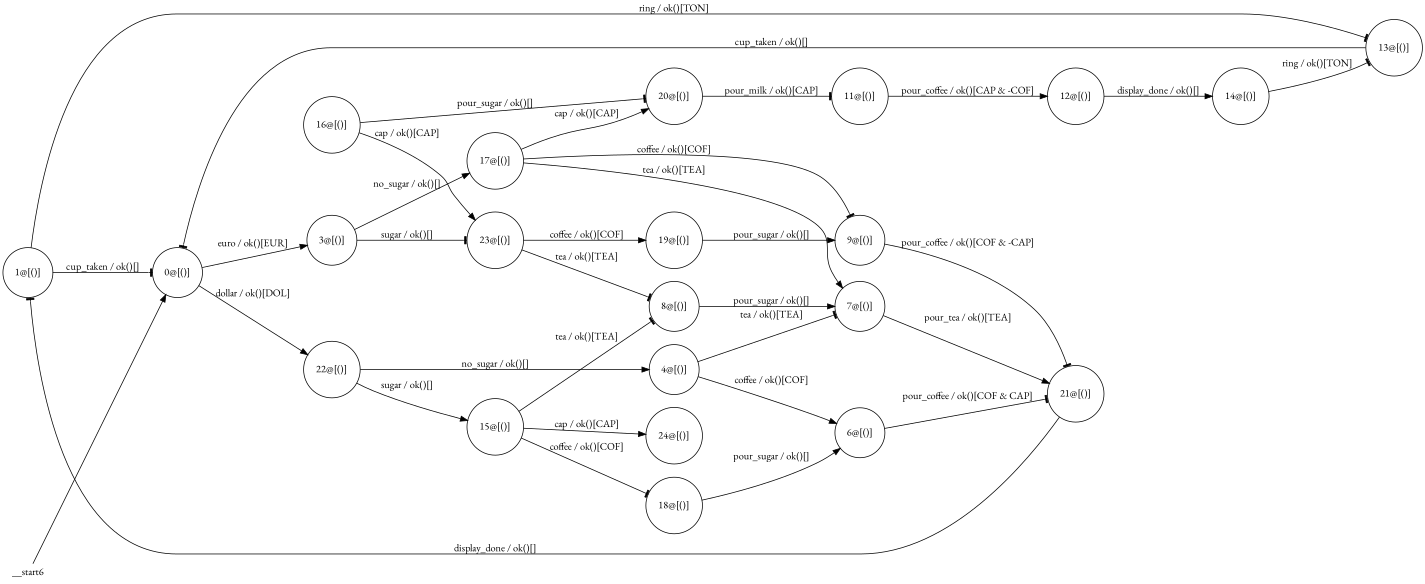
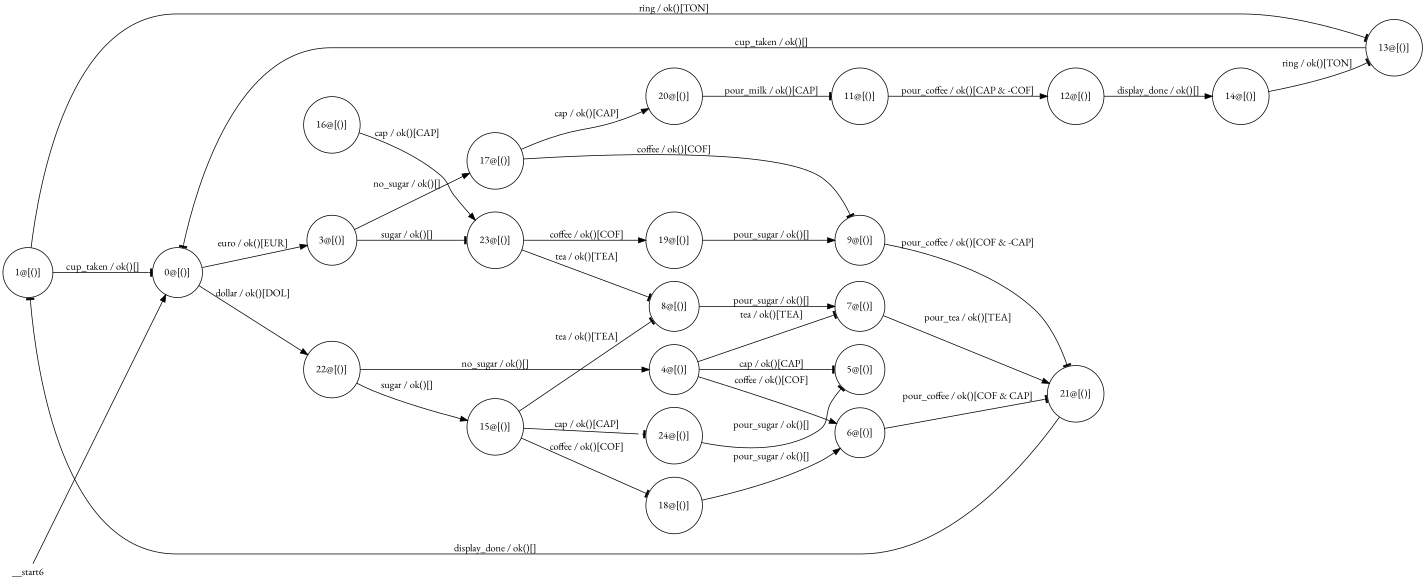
  digraph {
    fontname="EB Garamond"
    rankdir=LR
    node [fontname="EB Garamond" shape=circle]
    edge [arrowhead=normal fontname="EB Garamond" lblstyle="above, sloped"]
    n1 [label="1@[()]"]
    n2 [label="0@[()]"]
    n3 [label="13@[()]"]
    n4 [label="22@[()]"]
    n5 [label="3@[()]"]
    n6 [label="4@[()]"]
    n7 [label="15@[()]"]
    n8 [label="17@[()]"]
    n9 [label="23@[()]"]
    n10 [label="7@[()]"]
+   n11 [label="5@[()]"]
    n12 [label="6@[()]"]
    n13 [label="8@[()]"]
    n14 [label="24@[()]"]
    n15 [label="18@[()]"]
    n16 [label="9@[()]"]
    n17 [label="20@[()]"]
    n18 [label="19@[()]"]
    n19 [label="21@[()]"]
    n20 [label="11@[()]"]
    n21 [label="16@[()]"]
    n22 [label="12@[()]"]
    n23 [label="14@[()]"]
    n24 [height=0 label=__start6 shape=none width=0]
    n1 -> n2 [arrowhead=tee label="cup_taken / ok()[]"]
    n1 -> n3 [arrowhead=tee label="ring / ok()[TON]"]
    n2 -> n4 [label="dollar / ok()[DOL]"]
    n2 -> n5 [label="euro / ok()[EUR]"]
    n3 -> n2 [arrowhead=tee label="cup_taken / ok()[]"]
    n4 -> n6 [label="no_sugar / ok()[]"]
    n4 -> n7 [label="sugar / ok()[]"]
    n5 -> n8 [label="no_sugar / ok()[]"]
    n5 -> n9 [arrowhead=tee label="sugar / ok()[]"]
    n6 -> n10 [arrowhead=tee label="tea / ok()[TEA]"]
+   n6 -> n11 [arrowhead=tee label="cap / ok()[CAP]"]
    n6 -> n12 [label="coffee / ok()[COF]"]
    n7 -> n13 [arrowhead=tee label="tea / ok()[TEA]"]
-   n7 -> n14 [label="cap / ok()[CAP]"]
+   n7 -> n14 [arrowhead=tee label="cap / ok()[CAP]"]
    n7 -> n15 [arrowhead=tee label="coffee / ok()[COF]"]
-   n8 -> n10 [label="tea / ok()[TEA]"]
    n8 -> n16 [arrowhead=tee label="coffee / ok()[COF]"]
    n8 -> n17 [label="cap / ok()[CAP]"]
    n9 -> n13 [arrowhead=tee label="tea / ok()[TEA]"]
    n9 -> n18 [label="coffee / ok()[COF]"]
    n10 -> n19 [label="pour_tea / ok()[TEA]"]
    n12 -> n19 [arrowhead=tee label="pour_coffee / ok()[COF & CAP]"]
    n13 -> n10 [label="pour_sugar / ok()[]"]
+   n14 -> n11 [arrowhead=tee label="pour_sugar / ok()[]"]
    n15 -> n12 [label="pour_sugar / ok()[]"]
    n16 -> n19 [arrowhead=tee label="pour_coffee / ok()[COF & -CAP]"]
    n17 -> n20 [arrowhead=tee label="pour_milk / ok()[CAP]"]
    n18 -> n16 [label="pour_sugar / ok()[]"]
    n19 -> n1 [arrowhead=tee label="display_done / ok()[]"]
    n20 -> n22 [label="pour_coffee / ok()[CAP & -COF]"]
    n21 -> n9 [label="cap / ok()[CAP]"]
-   n21 -> n17 [arrowhead=tee label="pour_sugar / ok()[]"]
    n22 -> n23 [label="display_done / ok()[]"]
    n23 -> n3 [arrowhead=tee label="ring / ok()[TON]"]
    n24 -> n2
  }
